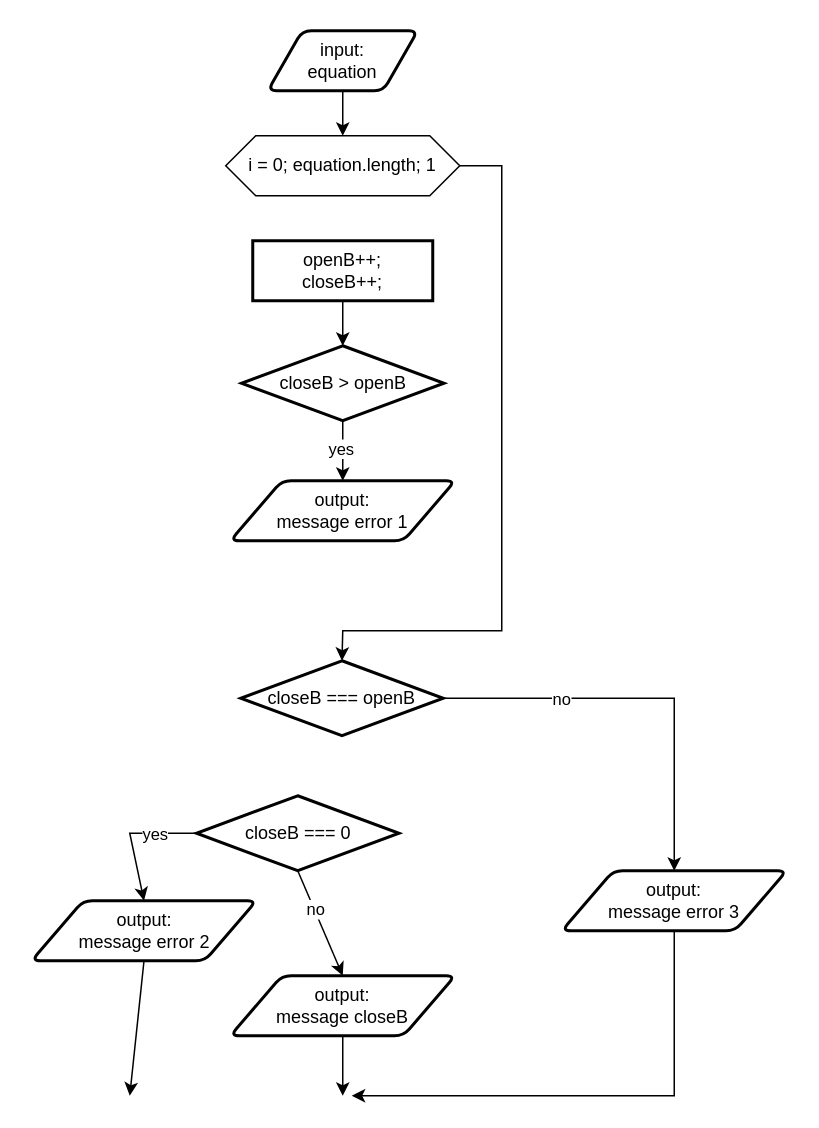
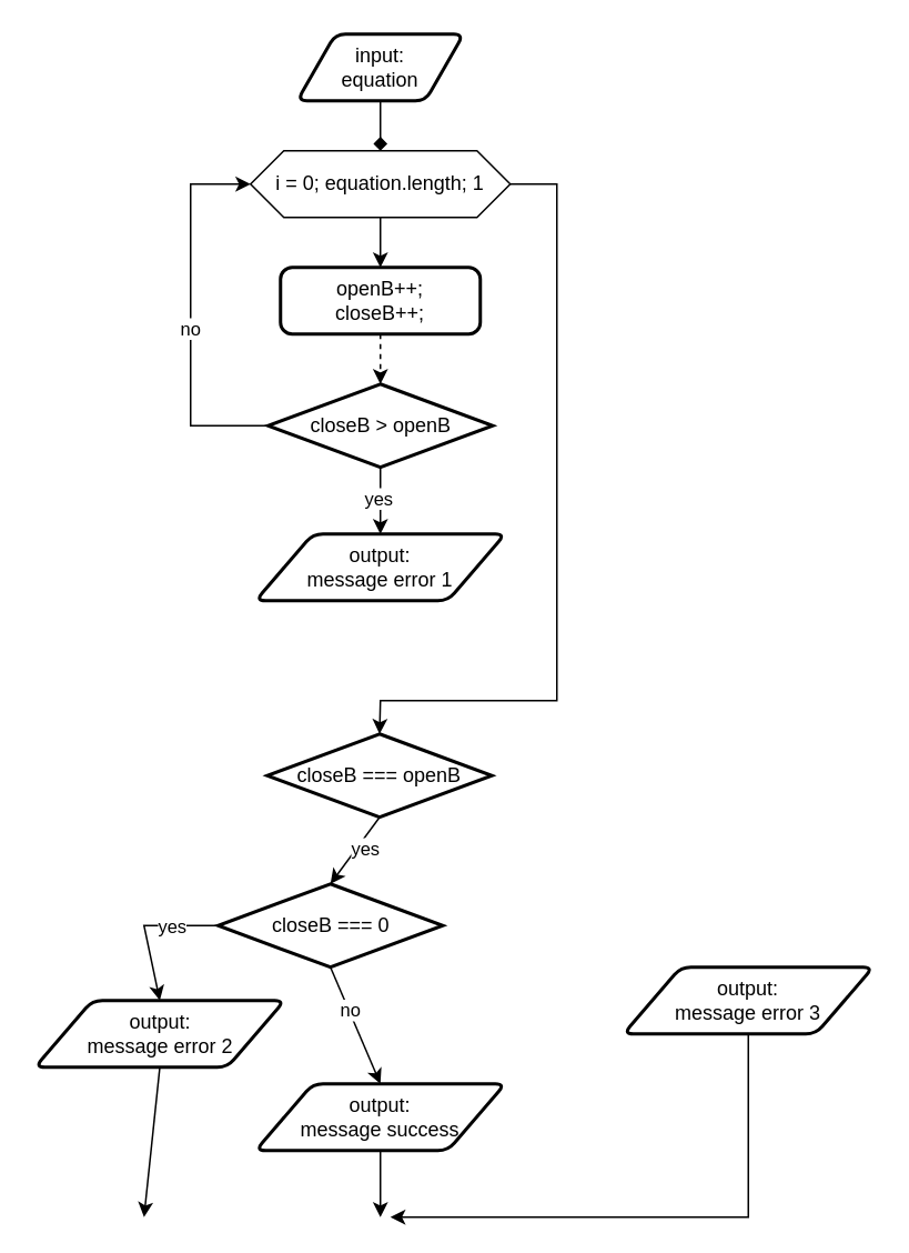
  <mxCell id="0" />
  <mxCell id="1" parent="0" />
  <mxCell id="2" value="input:&lt;br&gt;equation" style="shape=parallelogram;html=1;strokeWidth=2;perimeter=parallelogramPerimeter;whiteSpace=wrap;rounded=1;arcSize=12;size=0.23;" vertex="1" parent="1"><mxGeometry x="178" y="20" width="100" height="40" as="geometry" /></mxCell>
- <mxCell id="3" value="openB++;&lt;br&gt;closeB++;" style="whiteSpace=wrap;html=1;absoluteArcSize=1;arcSize=14;strokeWidth=2;rounded=0;" vertex="1" parent="1"><mxGeometry x="168" y="160" width="120" height="40" as="geometry" /></mxCell>
+ <mxCell id="3" value="openB++;&lt;br&gt;closeB++;" style="rounded=1;whiteSpace=wrap;html=1;absoluteArcSize=1;arcSize=14;strokeWidth=2;" vertex="1" parent="1"><mxGeometry x="168" y="160" width="120" height="40" as="geometry" /></mxCell>
  <mxCell id="4" value="closeB &amp;gt; openB" style="strokeWidth=2;html=1;shape=mxgraph.flowchart.decision;whiteSpace=wrap;" vertex="1" parent="1"><mxGeometry x="160.5" y="230" width="135" height="50" as="geometry" /></mxCell>
  <mxCell id="5" value="output:&lt;br&gt;message error 1" style="shape=parallelogram;html=1;strokeWidth=2;perimeter=parallelogramPerimeter;whiteSpace=wrap;rounded=1;arcSize=12;size=0.23;" vertex="1" parent="1"><mxGeometry x="153" y="320" width="150" height="40" as="geometry" /></mxCell>
  <mxCell id="6" value="closeB === openB" style="strokeWidth=2;html=1;shape=mxgraph.flowchart.decision;whiteSpace=wrap;" vertex="1" parent="1"><mxGeometry x="160" y="440" width="135" height="50" as="geometry" /></mxCell>
  <mxCell id="7" value="output:&lt;br&gt;message error 2" style="shape=parallelogram;html=1;strokeWidth=2;perimeter=parallelogramPerimeter;whiteSpace=wrap;rounded=1;arcSize=12;size=0.23;" vertex="1" parent="1"><mxGeometry x="20.5" y="600" width="150" height="40" as="geometry" /></mxCell>
  <mxCell id="8" value="closeB === 0" style="strokeWidth=2;html=1;shape=mxgraph.flowchart.decision;whiteSpace=wrap;" vertex="1" parent="1"><mxGeometry x="130.5" y="530" width="135" height="50" as="geometry" /></mxCell>
- <mxCell id="9" value="output:&lt;br&gt;message closeB" style="shape=parallelogram;html=1;strokeWidth=2;perimeter=parallelogramPerimeter;whiteSpace=wrap;rounded=1;arcSize=12;size=0.23;" vertex="1" parent="1"><mxGeometry x="153" y="650" width="150" height="40" as="geometry" /></mxCell>
+ <mxCell id="9" value="output:&lt;br&gt;message success" style="shape=parallelogram;html=1;strokeWidth=2;perimeter=parallelogramPerimeter;whiteSpace=wrap;rounded=1;arcSize=12;size=0.23;" vertex="1" parent="1"><mxGeometry x="153" y="650" width="150" height="40" as="geometry" /></mxCell>
  <mxCell id="10" value="output:&lt;br&gt;message error 3" style="shape=parallelogram;html=1;strokeWidth=2;perimeter=parallelogramPerimeter;whiteSpace=wrap;rounded=1;arcSize=12;size=0.23;" vertex="1" parent="1"><mxGeometry x="374" y="580" width="150" height="40" as="geometry" /></mxCell>
  <mxCell id="11" value="i = 0; equation.length; 1" style="shape=hexagon;perimeter=hexagonPerimeter2;whiteSpace=wrap;html=1;fixedSize=1;" vertex="1" parent="1"><mxGeometry x="150" y="90" width="156" height="40" as="geometry" /></mxCell>
- <mxCell id="12" value="" style="endArrow=classic;html=1;rounded=0;exitX=0.5;exitY=1;exitDx=0;exitDy=0;" edge="1" parent="1" source="2" target="11"><mxGeometry width="50" height="50" relative="1" as="geometry"><mxPoint x="74" y="60" as="sourcePoint" /><mxPoint x="124" y="10" as="targetPoint" /></mxGeometry></mxCell>
- <mxCell id="14" value="" style="endArrow=classic;html=1;rounded=0;exitX=0.5;exitY=1;exitDx=0;exitDy=0;entryX=0.5;entryY=0;entryDx=0;entryDy=0;entryPerimeter=0;" edge="1" parent="1" source="3" target="4"><mxGeometry width="50" height="50" relative="1" as="geometry"><mxPoint x="4" y="230" as="sourcePoint" /><mxPoint x="54" y="180" as="targetPoint" /></mxGeometry></mxCell>
+ <mxCell id="12" value="" style="endArrow=diamond;html=1;rounded=0;exitX=0.5;exitY=1;exitDx=0;exitDy=0;" edge="1" parent="1" source="2" target="11"><mxGeometry width="50" height="50" relative="1" as="geometry"><mxPoint x="74" y="60" as="sourcePoint" /><mxPoint x="124" y="10" as="targetPoint" /></mxGeometry></mxCell>
+ <mxCell id="13" value="" style="endArrow=classic;html=1;rounded=0;exitX=0.5;exitY=1;exitDx=0;exitDy=0;" edge="1" parent="1" source="11" target="3"><mxGeometry width="50" height="50" relative="1" as="geometry"><mxPoint x="-6" y="170" as="sourcePoint" /><mxPoint x="44" y="120" as="targetPoint" /></mxGeometry></mxCell>
+ <mxCell id="14" value="" style="endArrow=classic;html=1;rounded=0;exitX=0.5;exitY=1;exitDx=0;exitDy=0;entryX=0.5;entryY=0;entryDx=0;entryDy=0;entryPerimeter=0;dashed=1;" edge="1" parent="1" source="3" target="4"><mxGeometry width="50" height="50" relative="1" as="geometry"><mxPoint x="4" y="230" as="sourcePoint" /><mxPoint x="54" y="180" as="targetPoint" /></mxGeometry></mxCell>
+ <mxCell id="15" value="" style="endArrow=classic;html=1;rounded=0;exitX=0;exitY=0.5;exitDx=0;exitDy=0;exitPerimeter=0;entryX=0;entryY=0.5;entryDx=0;entryDy=0;" edge="1" parent="1" source="4" target="11"><mxGeometry width="50" height="50" relative="1" as="geometry"><mxPoint x="-6" y="300" as="sourcePoint" /><mxPoint x="44" y="250" as="targetPoint" /><Array as="points"><mxPoint x="114" y="255" /><mxPoint x="114" y="110" /></Array></mxGeometry></mxCell>
+ <mxCell id="16" value="no" style="edgeLabel;html=1;align=center;verticalAlign=middle;resizable=0;points=[];" vertex="1" connectable="0" parent="15"><mxGeometry x="-0.081" y="1" relative="1" as="geometry"><mxPoint as="offset" /></mxGeometry></mxCell>
  <mxCell id="17" value="" style="endArrow=classic;html=1;rounded=0;exitX=1;exitY=0.5;exitDx=0;exitDy=0;entryX=0.5;entryY=0;entryDx=0;entryDy=0;entryPerimeter=0;" edge="1" parent="1" source="11" target="6"><mxGeometry width="50" height="50" relative="1" as="geometry"><mxPoint x="414" y="200" as="sourcePoint" /><mxPoint x="404" y="350" as="targetPoint" /><Array as="points"><mxPoint x="334" y="110" /><mxPoint x="334" y="420" /><mxPoint x="228" y="420" /></Array></mxGeometry></mxCell>
  <mxCell id="18" value="" style="endArrow=classic;html=1;rounded=0;exitX=0.5;exitY=1;exitDx=0;exitDy=0;exitPerimeter=0;entryX=0.5;entryY=0;entryDx=0;entryDy=0;" edge="1" parent="1" source="4" target="5"><mxGeometry width="50" height="50" relative="1" as="geometry"><mxPoint x="4" y="270" as="sourcePoint" /><mxPoint x="54" y="220" as="targetPoint" /></mxGeometry></mxCell>
  <mxCell id="19" value="yes" style="edgeLabel;html=1;align=center;verticalAlign=middle;resizable=0;points=[];" vertex="1" connectable="0" parent="18"><mxGeometry x="-0.087" y="-2" relative="1" as="geometry"><mxPoint as="offset" /></mxGeometry></mxCell>
+ <mxCell id="20" value="" style="endArrow=classic;html=1;rounded=0;exitX=0.5;exitY=1;exitDx=0;exitDy=0;exitPerimeter=0;entryX=0.5;entryY=0;entryDx=0;entryDy=0;entryPerimeter=0;" edge="1" parent="1" source="6" target="8"><mxGeometry width="50" height="50" relative="1" as="geometry"><mxPoint x="-46" y="520" as="sourcePoint" /><mxPoint x="4" y="470" as="targetPoint" /></mxGeometry></mxCell>
+ <mxCell id="21" value="yes" style="edgeLabel;html=1;align=center;verticalAlign=middle;resizable=0;points=[];" vertex="1" connectable="0" parent="20"><mxGeometry x="-0.381" y="-1" relative="1" as="geometry"><mxPoint x="1" y="7" as="offset" /></mxGeometry></mxCell>
  <mxCell id="22" value="" style="endArrow=classic;html=1;rounded=0;exitX=0;exitY=0.5;exitDx=0;exitDy=0;exitPerimeter=0;entryX=0.5;entryY=0;entryDx=0;entryDy=0;" edge="1" parent="1" source="8" target="7"><mxGeometry width="50" height="50" relative="1" as="geometry"><mxPoint x="-16" y="520" as="sourcePoint" /><mxPoint x="34" y="470" as="targetPoint" /><Array as="points"><mxPoint x="86" y="555" /></Array></mxGeometry></mxCell>
  <mxCell id="23" value="yes" style="edgeLabel;html=1;align=center;verticalAlign=middle;resizable=0;points=[];" vertex="1" connectable="0" parent="22"><mxGeometry x="-0.18" relative="1" as="geometry"><mxPoint x="9" as="offset" /></mxGeometry></mxCell>
- <mxCell id="24" value="" style="endArrow=classic;html=1;rounded=0;exitX=1;exitY=0.5;exitDx=0;exitDy=0;exitPerimeter=0;entryX=0.5;entryY=0;entryDx=0;entryDy=0;" edge="1" parent="1" source="6" target="10"><mxGeometry width="50" height="50" relative="1" as="geometry"><mxPoint x="54" y="560" as="sourcePoint" /><mxPoint x="104" y="510" as="targetPoint" /><Array as="points"><mxPoint x="449" y="465" /></Array></mxGeometry></mxCell>
- <mxCell id="25" value="no" style="edgeLabel;html=1;align=center;verticalAlign=middle;resizable=0;points=[];" vertex="1" connectable="0" parent="24"><mxGeometry x="-0.423" y="-2" relative="1" as="geometry"><mxPoint y="-2" as="offset" /></mxGeometry></mxCell>
  <mxCell id="26" value="" style="endArrow=classic;html=1;rounded=0;exitX=0.5;exitY=1;exitDx=0;exitDy=0;exitPerimeter=0;entryX=0.5;entryY=0;entryDx=0;entryDy=0;" edge="1" parent="1" source="8" target="9"><mxGeometry width="50" height="50" relative="1" as="geometry"><mxPoint x="394" y="710" as="sourcePoint" /><mxPoint x="444" y="660" as="targetPoint" /></mxGeometry></mxCell>
  <mxCell id="27" value="no" style="edgeLabel;html=1;align=center;verticalAlign=middle;resizable=0;points=[];" vertex="1" connectable="0" parent="26"><mxGeometry x="-0.256" y="1" relative="1" as="geometry"><mxPoint as="offset" /></mxGeometry></mxCell>
  <mxCell id="28" value="" style="endArrow=classic;html=1;rounded=0;exitX=0.5;exitY=1;exitDx=0;exitDy=0;" edge="1" parent="1" source="9"><mxGeometry width="50" height="50" relative="1" as="geometry"><mxPoint x="324" y="820" as="sourcePoint" /><mxPoint x="228" y="730" as="targetPoint" /></mxGeometry></mxCell>
  <mxCell id="29" value="" style="endArrow=classic;html=1;rounded=0;exitX=0.5;exitY=1;exitDx=0;exitDy=0;" edge="1" parent="1" source="7"><mxGeometry width="50" height="50" relative="1" as="geometry"><mxPoint x="-36" y="810" as="sourcePoint" /><mxPoint x="86" y="730" as="targetPoint" /></mxGeometry></mxCell>
  <mxCell id="30" value="" style="endArrow=classic;html=1;rounded=0;exitX=0.5;exitY=1;exitDx=0;exitDy=0;" edge="1" parent="1" source="10"><mxGeometry width="50" height="50" relative="1" as="geometry"><mxPoint x="474" y="740" as="sourcePoint" /><mxPoint x="234" y="730" as="targetPoint" /><Array as="points"><mxPoint x="449" y="730" /></Array></mxGeometry></mxCell>
